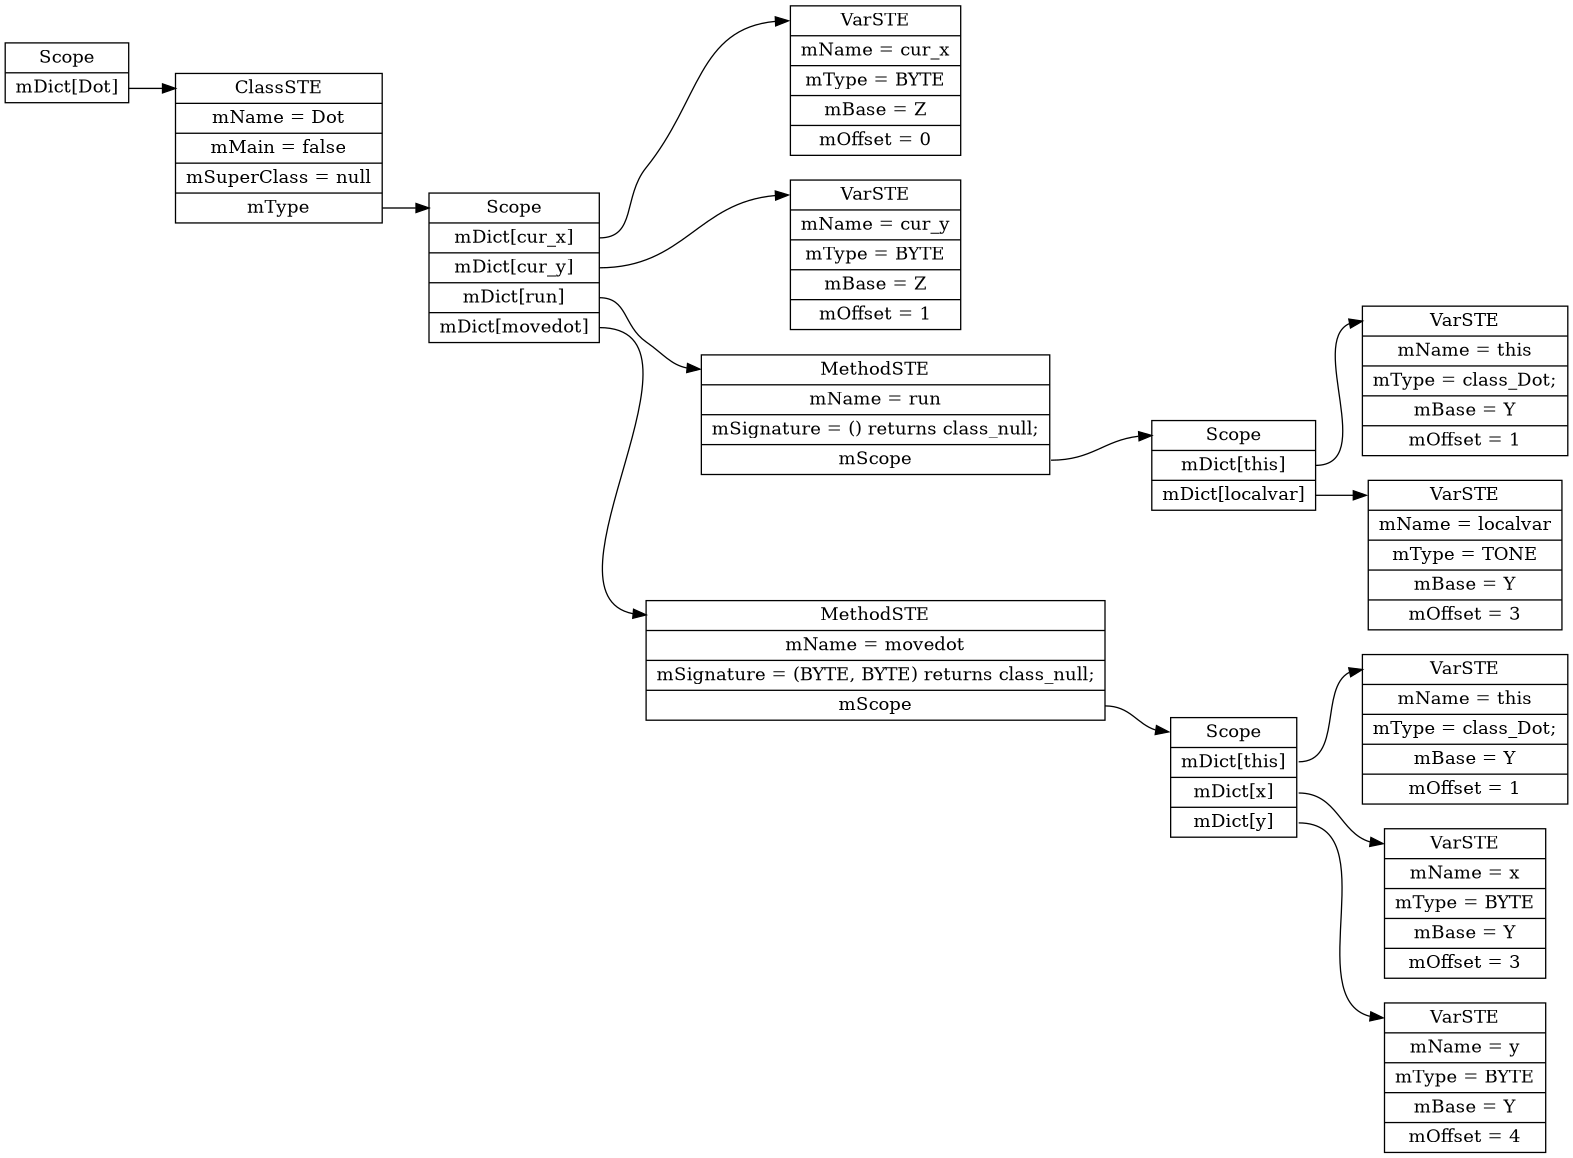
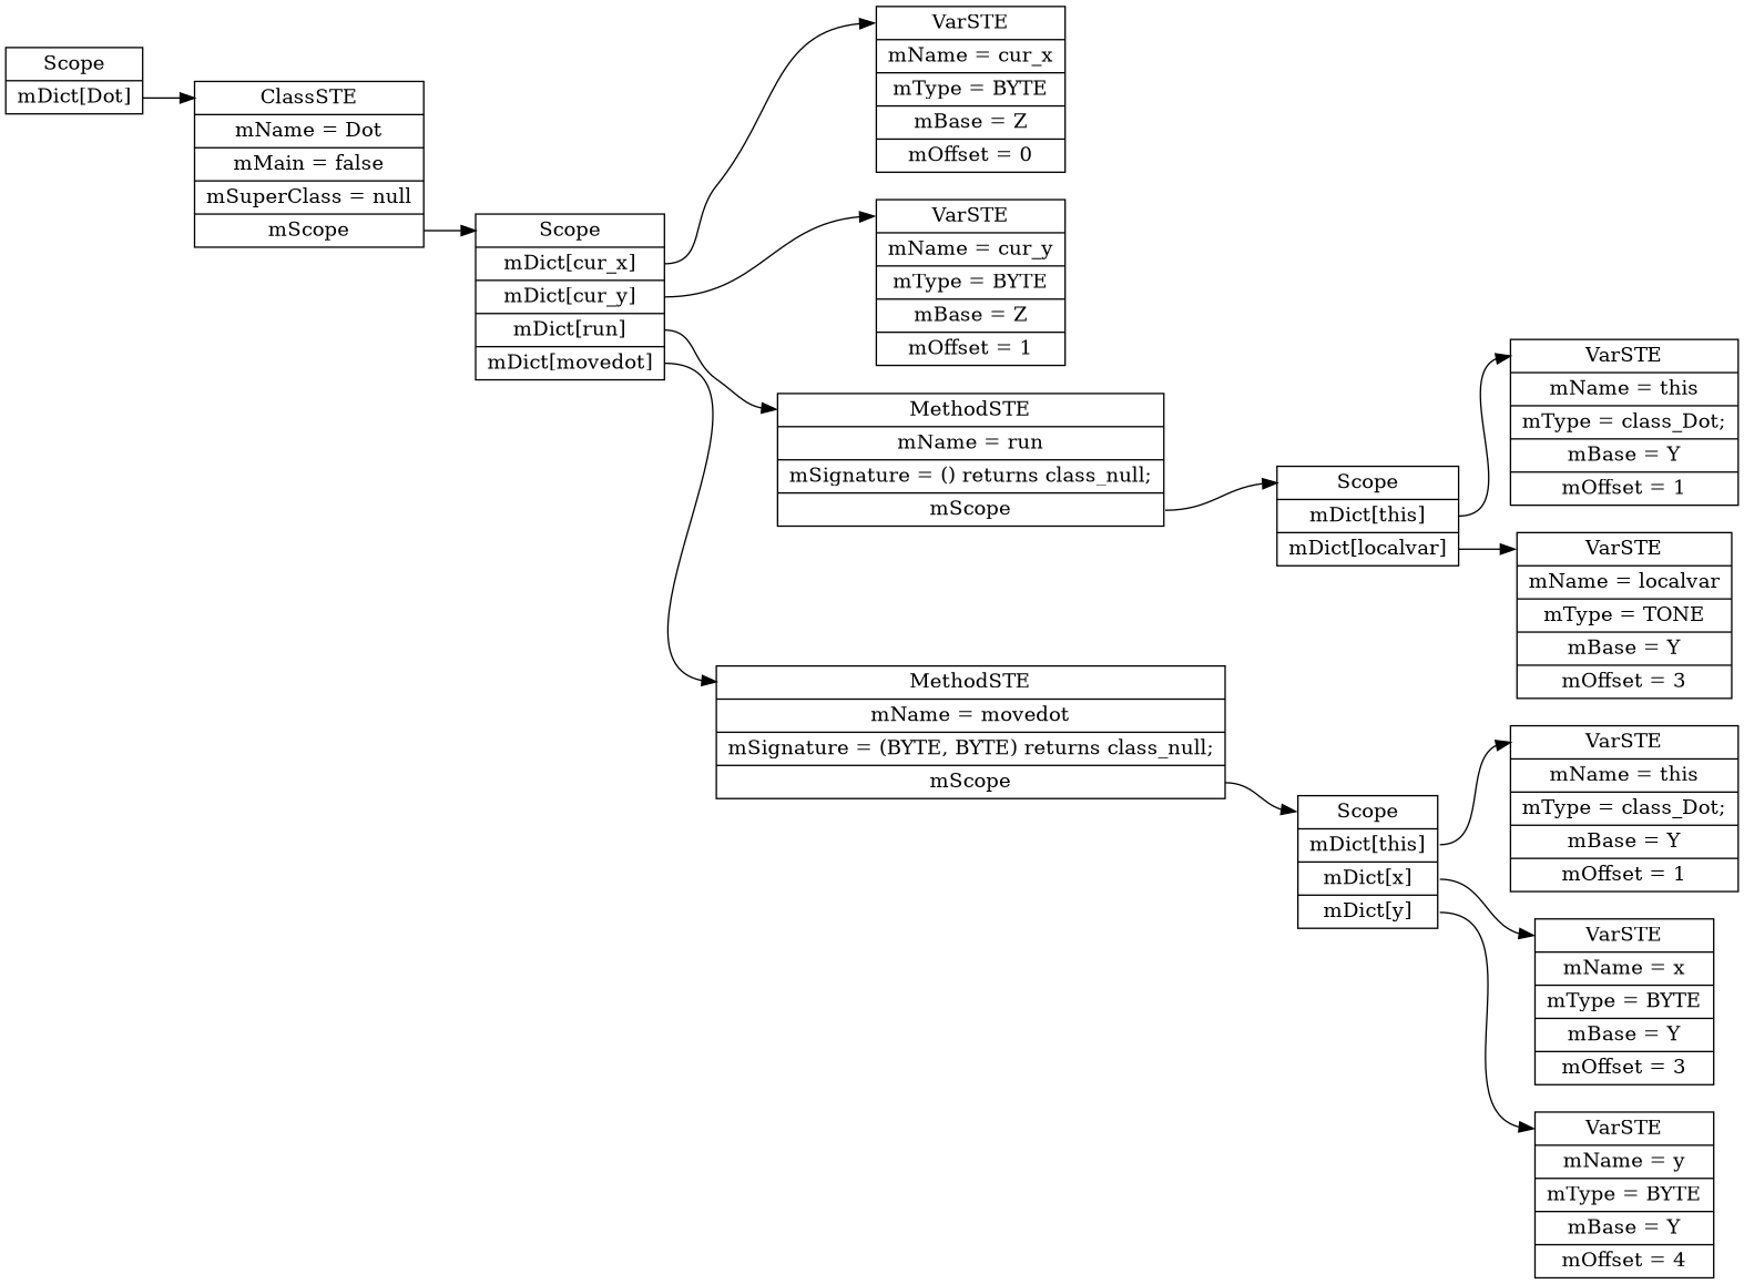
  digraph {
    rankdir=LR
    node [shape=record]
    edge [headport=f0 tailport=f1]
    n1 [label=" <f0> Scope | <f1> mDict\[Dot\] "]
-   n2 [label=" <f0> ClassSTE | <f1> mName = Dot| <f2> mMain = false| <f3> mSuperClass = null| <f4> mType "]
+   n2 [label=" <f0> ClassSTE | <f1> mName = Dot| <f2> mMain = false| <f3> mSuperClass = null| <f4> mScope "]
    n3 [label=" <f0> Scope | <f1> mDict\[cur_x\] | <f2> mDict\[cur_y\] | <f3> mDict\[run\] | <f4> mDict\[movedot\] "]
    n4 [label=" <f0> VarSTE | <f1> mName = cur_x| <f2> mType = BYTE| <f3> mBase = Z| <f4> mOffset = 0"]
    n5 [label=" <f0> VarSTE | <f1> mName = cur_y| <f2> mType = BYTE| <f3> mBase = Z| <f4> mOffset = 1"]
    n6 [label=" <f0> MethodSTE | <f1> mName = run| <f2> mSignature = () returns class_null;| <f3> mScope "]
    n7 [label=" <f0> MethodSTE | <f1> mName = movedot| <f2> mSignature = (BYTE, BYTE) returns class_null;| <f3> mScope "]
    n8 [label=" <f0> Scope | <f1> mDict\[this\] | <f2> mDict\[localvar\] "]
    n9 [label=" <f0> VarSTE | <f1> mName = this| <f2> mType = class_Dot;| <f3> mBase = Y| <f4> mOffset = 1"]
    n10 [label=" <f0> VarSTE | <f1> mName = localvar| <f2> mType = TONE| <f3> mBase = Y| <f4> mOffset = 3"]
    n11 [label=" <f0> Scope | <f1> mDict\[this\] | <f2> mDict\[x\] | <f3> mDict\[y\] "]
    n12 [label=" <f0> VarSTE | <f1> mName = this| <f2> mType = class_Dot;| <f3> mBase = Y| <f4> mOffset = 1"]
    n13 [label=" <f0> VarSTE | <f1> mName = x| <f2> mType = BYTE| <f3> mBase = Y| <f4> mOffset = 3"]
    n14 [label=" <f0> VarSTE | <f1> mName = y| <f2> mType = BYTE| <f3> mBase = Y| <f4> mOffset = 4"]
    n1 -> n2
    n2 -> n3 [tailport=f4]
    n3 -> n4
    n3 -> n5 [tailport=f2]
    n3 -> n6 [tailport=f3]
    n3 -> n7 [tailport=f4]
    n6 -> n8 [tailport=f3]
    n7 -> n11 [tailport=f3]
    n8 -> n9
    n8 -> n10 [tailport=f2]
    n11 -> n12
    n11 -> n13 [tailport=f2]
    n11 -> n14 [tailport=f3]
  }
